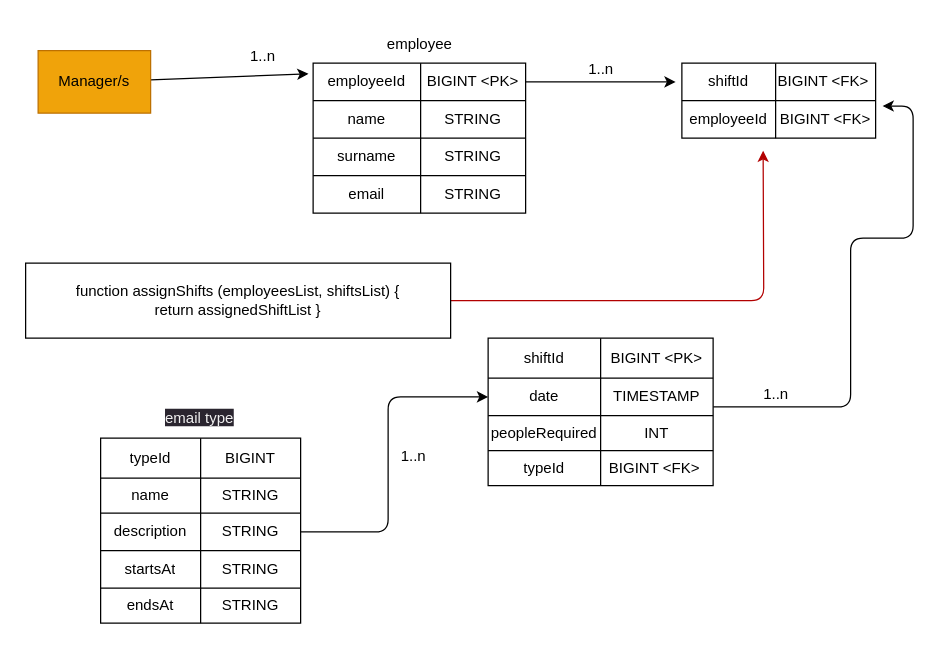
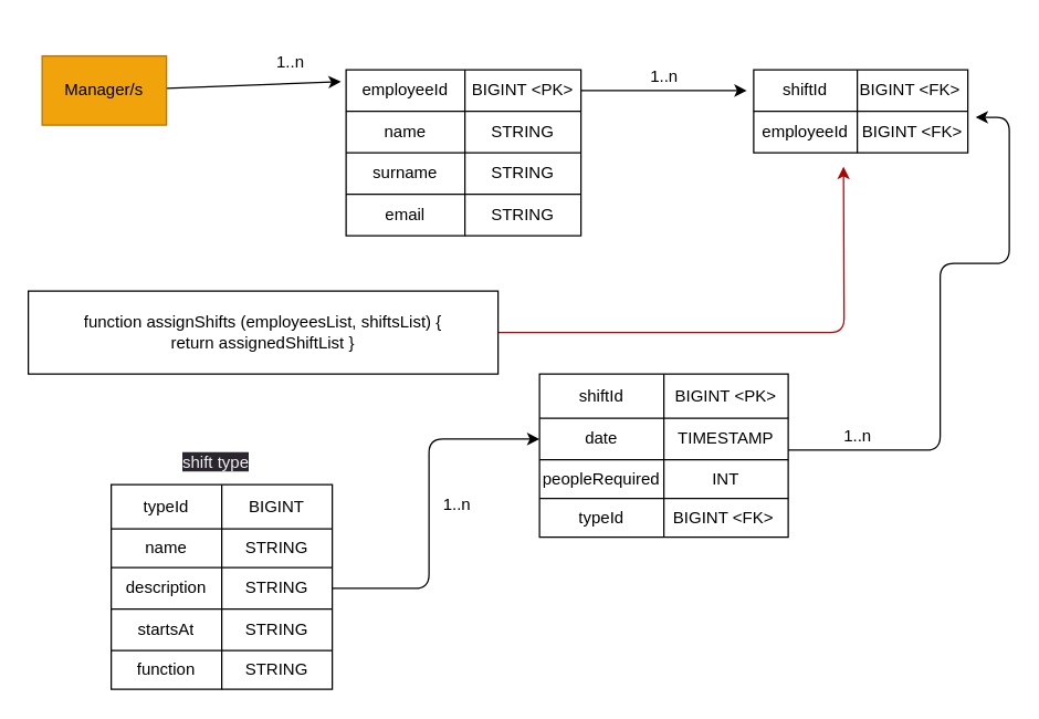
  <mxCell id="0" />
  <mxCell id="1" parent="0" />
  <mxCell id="2" style="edgeStyle=none;html=1;entryX=-0.022;entryY=0.286;entryDx=0;entryDy=0;entryPerimeter=0;" parent="1" source="3" target="6" edge="1"><mxGeometry relative="1" as="geometry"><mxPoint x="270" y="60" as="targetPoint" /><Array as="points" /></mxGeometry></mxCell>
  <mxCell id="3" value="Manager/s" style="whiteSpace=wrap;html=1;fillColor=#f0a30a;fontColor=#000000;strokeColor=#BD7000;" parent="1" vertex="1"><mxGeometry x="30" y="40" width="90" height="50" as="geometry" /></mxCell>
  <mxCell id="4" value="1..n" style="text;strokeColor=none;align=center;fillColor=none;html=1;verticalAlign=middle;whiteSpace=wrap;rounded=0;" parent="1" vertex="1"><mxGeometry x="180" y="30" width="60" height="30" as="geometry" /></mxCell>
  <mxCell id="5" value="" style="shape=table;startSize=0;container=1;collapsible=0;childLayout=tableLayout;" parent="1" vertex="1"><mxGeometry x="250" y="50" width="170" height="120" as="geometry" /></mxCell>
  <mxCell id="6" value="" style="shape=tableRow;horizontal=0;startSize=0;swimlaneHead=0;swimlaneBody=0;top=0;left=0;bottom=0;right=0;collapsible=0;dropTarget=0;fillColor=none;points=[[0,0.5],[1,0.5]];portConstraint=eastwest;" parent="5" vertex="1"><mxGeometry width="170" height="30" as="geometry" /></mxCell>
  <mxCell id="7" value="employeeId" style="shape=partialRectangle;html=1;whiteSpace=wrap;connectable=0;overflow=hidden;fillColor=none;top=0;left=0;bottom=0;right=0;pointerEvents=1;" parent="6" vertex="1"><mxGeometry width="86" height="30" as="geometry"><mxRectangle width="86" height="30" as="alternateBounds" /></mxGeometry></mxCell>
  <mxCell id="8" value="BIGINT &amp;lt;PK&amp;gt;" style="shape=partialRectangle;html=1;whiteSpace=wrap;connectable=0;overflow=hidden;fillColor=none;top=0;left=0;bottom=0;right=0;pointerEvents=1;" parent="6" vertex="1"><mxGeometry x="86" width="84" height="30" as="geometry"><mxRectangle width="84" height="30" as="alternateBounds" /></mxGeometry></mxCell>
  <mxCell id="9" value="" style="shape=tableRow;horizontal=0;startSize=0;swimlaneHead=0;swimlaneBody=0;top=0;left=0;bottom=0;right=0;collapsible=0;dropTarget=0;fillColor=none;points=[[0,0.5],[1,0.5]];portConstraint=eastwest;" parent="5" vertex="1"><mxGeometry y="30" width="170" height="30" as="geometry" /></mxCell>
  <mxCell id="10" value="name" style="shape=partialRectangle;html=1;whiteSpace=wrap;connectable=0;overflow=hidden;fillColor=none;top=0;left=0;bottom=0;right=0;pointerEvents=1;" parent="9" vertex="1"><mxGeometry width="86" height="30" as="geometry"><mxRectangle width="86" height="30" as="alternateBounds" /></mxGeometry></mxCell>
  <mxCell id="11" value="STRING" style="shape=partialRectangle;html=1;whiteSpace=wrap;connectable=0;overflow=hidden;fillColor=none;top=0;left=0;bottom=0;right=0;pointerEvents=1;" parent="9" vertex="1"><mxGeometry x="86" width="84" height="30" as="geometry"><mxRectangle width="84" height="30" as="alternateBounds" /></mxGeometry></mxCell>
  <mxCell id="12" value="" style="shape=tableRow;horizontal=0;startSize=0;swimlaneHead=0;swimlaneBody=0;top=0;left=0;bottom=0;right=0;collapsible=0;dropTarget=0;fillColor=none;points=[[0,0.5],[1,0.5]];portConstraint=eastwest;" parent="5" vertex="1"><mxGeometry y="60" width="170" height="30" as="geometry" /></mxCell>
  <mxCell id="13" value="surname" style="shape=partialRectangle;html=1;whiteSpace=wrap;connectable=0;overflow=hidden;fillColor=none;top=0;left=0;bottom=0;right=0;pointerEvents=1;" parent="12" vertex="1"><mxGeometry width="86" height="30" as="geometry"><mxRectangle width="86" height="30" as="alternateBounds" /></mxGeometry></mxCell>
  <mxCell id="14" value="STRING" style="shape=partialRectangle;html=1;whiteSpace=wrap;connectable=0;overflow=hidden;fillColor=none;top=0;left=0;bottom=0;right=0;pointerEvents=1;" parent="12" vertex="1"><mxGeometry x="86" width="84" height="30" as="geometry"><mxRectangle width="84" height="30" as="alternateBounds" /></mxGeometry></mxCell>
  <mxCell id="15" value="" style="shape=tableRow;horizontal=0;startSize=0;swimlaneHead=0;swimlaneBody=0;top=0;left=0;bottom=0;right=0;collapsible=0;dropTarget=0;fillColor=none;points=[[0,0.5],[1,0.5]];portConstraint=eastwest;" parent="5" vertex="1"><mxGeometry y="90" width="170" height="30" as="geometry" /></mxCell>
  <mxCell id="16" value="email" style="shape=partialRectangle;html=1;whiteSpace=wrap;connectable=0;overflow=hidden;fillColor=none;top=0;left=0;bottom=0;right=0;pointerEvents=1;" parent="15" vertex="1"><mxGeometry width="86" height="30" as="geometry"><mxRectangle width="86" height="30" as="alternateBounds" /></mxGeometry></mxCell>
  <mxCell id="17" value="STRING" style="shape=partialRectangle;html=1;whiteSpace=wrap;connectable=0;overflow=hidden;fillColor=none;top=0;left=0;bottom=0;right=0;pointerEvents=1;" parent="15" vertex="1"><mxGeometry x="86" width="84" height="30" as="geometry"><mxRectangle width="84" height="30" as="alternateBounds" /></mxGeometry></mxCell>
  <mxCell id="18" style="edgeStyle=orthogonalEdgeStyle;html=1;exitX=1;exitY=0.5;exitDx=0;exitDy=0;" parent="1" source="6" edge="1"><mxGeometry relative="1" as="geometry"><mxPoint x="540" y="65" as="targetPoint" /><Array as="points"><mxPoint x="530" y="65" /></Array></mxGeometry></mxCell>
- <mxCell id="19" value="employee" style="text;html=1;align=center;verticalAlign=middle;resizable=0;points=[];autosize=1;strokeColor=none;fillColor=none;" parent="1" vertex="1"><mxGeometry x="295" y="20" width="80" height="30" as="geometry" /></mxCell>
  <mxCell id="20" style="edgeStyle=orthogonalEdgeStyle;html=1;entryX=1.036;entryY=0.145;entryDx=0;entryDy=0;entryPerimeter=0;" parent="1" target="27" edge="1"><mxGeometry relative="1" as="geometry"><mxPoint x="680" y="110" as="targetPoint" /><mxPoint x="570" y="325" as="sourcePoint" /><Array as="points"><mxPoint x="680" y="325" /><mxPoint x="680" y="190" /><mxPoint x="730" y="190" /><mxPoint x="730" y="84" /></Array></mxGeometry></mxCell>
  <mxCell id="21" value="1..n" style="text;html=1;align=center;verticalAlign=middle;resizable=0;points=[];autosize=1;strokeColor=none;fillColor=none;" parent="1" vertex="1"><mxGeometry x="600" y="300" width="40" height="30" as="geometry" /></mxCell>
  <mxCell id="22" value="1..n" style="text;html=1;align=center;verticalAlign=middle;resizable=0;points=[];autosize=1;strokeColor=none;fillColor=none;" parent="1" vertex="1"><mxGeometry x="460" y="40" width="40" height="30" as="geometry" /></mxCell>
  <mxCell id="23" value="" style="shape=table;startSize=0;container=1;collapsible=0;childLayout=tableLayout;" parent="1" vertex="1"><mxGeometry x="545" y="50" width="155" height="60" as="geometry" /></mxCell>
  <mxCell id="24" value="" style="shape=tableRow;horizontal=0;startSize=0;swimlaneHead=0;swimlaneBody=0;top=0;left=0;bottom=0;right=0;collapsible=0;dropTarget=0;fillColor=none;points=[[0,0.5],[1,0.5]];portConstraint=eastwest;" parent="23" vertex="1"><mxGeometry width="155" height="30" as="geometry" /></mxCell>
  <mxCell id="25" value="shiftId" style="shape=partialRectangle;html=1;whiteSpace=wrap;connectable=0;overflow=hidden;fillColor=none;top=0;left=0;bottom=0;right=0;pointerEvents=1;" parent="24" vertex="1"><mxGeometry width="75" height="30" as="geometry"><mxRectangle width="75" height="30" as="alternateBounds" /></mxGeometry></mxCell>
  <mxCell id="26" value="BIGINT &amp;lt;FK&amp;gt;&amp;nbsp;" style="shape=partialRectangle;html=1;whiteSpace=wrap;connectable=0;overflow=hidden;fillColor=none;top=0;left=0;bottom=0;right=0;pointerEvents=1;" parent="24" vertex="1"><mxGeometry x="75" width="80" height="30" as="geometry"><mxRectangle width="80" height="30" as="alternateBounds" /></mxGeometry></mxCell>
  <mxCell id="27" value="" style="shape=tableRow;horizontal=0;startSize=0;swimlaneHead=0;swimlaneBody=0;top=0;left=0;bottom=0;right=0;collapsible=0;dropTarget=0;fillColor=none;points=[[0,0.5],[1,0.5]];portConstraint=eastwest;" parent="23" vertex="1"><mxGeometry y="30" width="155" height="30" as="geometry" /></mxCell>
  <mxCell id="28" value="employeeId" style="shape=partialRectangle;html=1;whiteSpace=wrap;connectable=0;overflow=hidden;fillColor=none;top=0;left=0;bottom=0;right=0;pointerEvents=1;" parent="27" vertex="1"><mxGeometry width="75" height="30" as="geometry"><mxRectangle width="75" height="30" as="alternateBounds" /></mxGeometry></mxCell>
  <mxCell id="29" value="BIGINT &amp;lt;FK&amp;gt;" style="shape=partialRectangle;html=1;whiteSpace=wrap;connectable=0;overflow=hidden;fillColor=none;top=0;left=0;bottom=0;right=0;pointerEvents=1;" parent="27" vertex="1"><mxGeometry x="75" width="80" height="30" as="geometry"><mxRectangle width="80" height="30" as="alternateBounds" /></mxGeometry></mxCell>
  <mxCell id="30" value="" style="shape=table;startSize=0;container=1;collapsible=0;childLayout=tableLayout;" parent="1" vertex="1"><mxGeometry x="390" y="270" width="180" height="118" as="geometry" /></mxCell>
  <mxCell id="31" value="" style="shape=tableRow;horizontal=0;startSize=0;swimlaneHead=0;swimlaneBody=0;top=0;left=0;bottom=0;right=0;collapsible=0;dropTarget=0;fillColor=none;points=[[0,0.5],[1,0.5]];portConstraint=eastwest;" parent="30" vertex="1"><mxGeometry width="180" height="32" as="geometry" /></mxCell>
  <mxCell id="32" value="shiftId" style="shape=partialRectangle;html=1;whiteSpace=wrap;connectable=0;overflow=hidden;fillColor=none;top=0;left=0;bottom=0;right=0;pointerEvents=1;" parent="31" vertex="1"><mxGeometry width="90" height="32" as="geometry"><mxRectangle width="90" height="32" as="alternateBounds" /></mxGeometry></mxCell>
  <mxCell id="33" value="BIGINT &amp;lt;PK&amp;gt;" style="shape=partialRectangle;html=1;whiteSpace=wrap;connectable=0;overflow=hidden;fillColor=none;top=0;left=0;bottom=0;right=0;pointerEvents=1;" parent="31" vertex="1"><mxGeometry x="90" width="90" height="32" as="geometry"><mxRectangle width="90" height="32" as="alternateBounds" /></mxGeometry></mxCell>
  <mxCell id="34" value="" style="shape=tableRow;horizontal=0;startSize=0;swimlaneHead=0;swimlaneBody=0;top=0;left=0;bottom=0;right=0;collapsible=0;dropTarget=0;fillColor=none;points=[[0,0.5],[1,0.5]];portConstraint=eastwest;" parent="30" vertex="1"><mxGeometry y="32" width="180" height="30" as="geometry" /></mxCell>
  <mxCell id="35" value="date" style="shape=partialRectangle;html=1;whiteSpace=wrap;connectable=0;overflow=hidden;fillColor=none;top=0;left=0;bottom=0;right=0;pointerEvents=1;" parent="34" vertex="1"><mxGeometry width="90" height="30" as="geometry"><mxRectangle width="90" height="30" as="alternateBounds" /></mxGeometry></mxCell>
  <mxCell id="36" value="TIMESTAMP" style="shape=partialRectangle;html=1;whiteSpace=wrap;connectable=0;overflow=hidden;fillColor=none;top=0;left=0;bottom=0;right=0;pointerEvents=1;" parent="34" vertex="1"><mxGeometry x="90" width="90" height="30" as="geometry"><mxRectangle width="90" height="30" as="alternateBounds" /></mxGeometry></mxCell>
  <mxCell id="37" style="shape=tableRow;horizontal=0;startSize=0;swimlaneHead=0;swimlaneBody=0;top=0;left=0;bottom=0;right=0;collapsible=0;dropTarget=0;fillColor=none;points=[[0,0.5],[1,0.5]];portConstraint=eastwest;" parent="30" vertex="1"><mxGeometry y="62" width="180" height="28" as="geometry" /></mxCell>
  <mxCell id="38" value="peopleRequired" style="shape=partialRectangle;html=1;whiteSpace=wrap;connectable=0;overflow=hidden;fillColor=none;top=0;left=0;bottom=0;right=0;pointerEvents=1;" parent="37" vertex="1"><mxGeometry width="90" height="28" as="geometry"><mxRectangle width="90" height="28" as="alternateBounds" /></mxGeometry></mxCell>
  <mxCell id="39" value="INT" style="shape=partialRectangle;html=1;whiteSpace=wrap;connectable=0;overflow=hidden;fillColor=none;top=0;left=0;bottom=0;right=0;pointerEvents=1;" parent="37" vertex="1"><mxGeometry x="90" width="90" height="28" as="geometry"><mxRectangle width="90" height="28" as="alternateBounds" /></mxGeometry></mxCell>
  <mxCell id="40" style="shape=tableRow;horizontal=0;startSize=0;swimlaneHead=0;swimlaneBody=0;top=0;left=0;bottom=0;right=0;collapsible=0;dropTarget=0;fillColor=none;points=[[0,0.5],[1,0.5]];portConstraint=eastwest;" parent="30" vertex="1"><mxGeometry y="90" width="180" height="28" as="geometry" /></mxCell>
  <mxCell id="41" value="typeId" style="shape=partialRectangle;html=1;whiteSpace=wrap;connectable=0;overflow=hidden;fillColor=none;top=0;left=0;bottom=0;right=0;pointerEvents=1;" parent="40" vertex="1"><mxGeometry width="90" height="28" as="geometry"><mxRectangle width="90" height="28" as="alternateBounds" /></mxGeometry></mxCell>
  <mxCell id="42" value="BIGINT &amp;lt;FK&amp;gt;&amp;nbsp;" style="shape=partialRectangle;html=1;whiteSpace=wrap;connectable=0;overflow=hidden;fillColor=none;top=0;left=0;bottom=0;right=0;pointerEvents=1;" parent="40" vertex="1"><mxGeometry x="90" width="90" height="28" as="geometry"><mxRectangle width="90" height="28" as="alternateBounds" /></mxGeometry></mxCell>
  <mxCell id="43" value="" style="edgeStyle=orthogonalEdgeStyle;html=1;fillColor=#e51400;strokeColor=#B20000;" parent="1" source="44" edge="1"><mxGeometry relative="1" as="geometry"><mxPoint x="610" y="120" as="targetPoint" /></mxGeometry></mxCell>
  <mxCell id="44" value="function assignShifts (employeesList, shiftsList) {&lt;br&gt;&amp;nbsp;return assignedShiftList }&amp;nbsp;" style="whiteSpace=wrap;html=1;" parent="1" vertex="1"><mxGeometry x="20" y="210" width="340" height="60" as="geometry" /></mxCell>
- <mxCell id="45" value="&lt;span style=&quot;color: rgb(240, 240, 240); font-family: Helvetica; font-size: 12px; font-style: normal; font-variant-ligatures: normal; font-variant-caps: normal; font-weight: 400; letter-spacing: normal; orphans: 2; text-align: center; text-indent: 0px; text-transform: none; widows: 2; word-spacing: 0px; -webkit-text-stroke-width: 0px; background-color: rgb(42, 37, 47); text-decoration-thickness: initial; text-decoration-style: initial; text-decoration-color: initial; float: none; display: inline !important;&quot;&gt;email type&lt;/span&gt;" style="text;whiteSpace=wrap;html=1;" parent="1" vertex="1"><mxGeometry x="130" y="320" width="60" height="40" as="geometry" /></mxCell>
+ <mxCell id="45" value="&lt;span style=&quot;color: rgb(240, 240, 240); font-family: Helvetica; font-size: 12px; font-style: normal; font-variant-ligatures: normal; font-variant-caps: normal; font-weight: 400; letter-spacing: normal; orphans: 2; text-align: center; text-indent: 0px; text-transform: none; widows: 2; word-spacing: 0px; -webkit-text-stroke-width: 0px; background-color: rgb(42, 37, 47); text-decoration-thickness: initial; text-decoration-style: initial; text-decoration-color: initial; float: none; display: inline !important;&quot;&gt;shift type&lt;/span&gt;" style="text;whiteSpace=wrap;html=1;" parent="1" vertex="1"><mxGeometry x="130" y="320" width="60" height="40" as="geometry" /></mxCell>
  <mxCell id="46" value="" style="shape=table;startSize=0;container=1;collapsible=0;childLayout=tableLayout;" parent="1" vertex="1"><mxGeometry x="80" y="350" width="160" height="148" as="geometry" /></mxCell>
  <mxCell id="47" value="" style="shape=tableRow;horizontal=0;startSize=0;swimlaneHead=0;swimlaneBody=0;top=0;left=0;bottom=0;right=0;collapsible=0;dropTarget=0;fillColor=none;points=[[0,0.5],[1,0.5]];portConstraint=eastwest;" parent="46" vertex="1"><mxGeometry width="160" height="32" as="geometry" /></mxCell>
  <mxCell id="48" value="typeId" style="shape=partialRectangle;html=1;whiteSpace=wrap;connectable=0;overflow=hidden;fillColor=none;top=0;left=0;bottom=0;right=0;pointerEvents=1;" parent="47" vertex="1"><mxGeometry width="80" height="32" as="geometry"><mxRectangle width="80" height="32" as="alternateBounds" /></mxGeometry></mxCell>
  <mxCell id="49" value="BIGINT" style="shape=partialRectangle;html=1;whiteSpace=wrap;connectable=0;overflow=hidden;fillColor=none;top=0;left=0;bottom=0;right=0;pointerEvents=1;" parent="47" vertex="1"><mxGeometry x="80" width="80" height="32" as="geometry"><mxRectangle width="80" height="32" as="alternateBounds" /></mxGeometry></mxCell>
  <mxCell id="50" value="" style="shape=tableRow;horizontal=0;startSize=0;swimlaneHead=0;swimlaneBody=0;top=0;left=0;bottom=0;right=0;collapsible=0;dropTarget=0;fillColor=none;points=[[0,0.5],[1,0.5]];portConstraint=eastwest;" parent="46" vertex="1"><mxGeometry y="32" width="160" height="28" as="geometry" /></mxCell>
  <mxCell id="51" value="name" style="shape=partialRectangle;html=1;whiteSpace=wrap;connectable=0;overflow=hidden;fillColor=none;top=0;left=0;bottom=0;right=0;pointerEvents=1;" parent="50" vertex="1"><mxGeometry width="80" height="28" as="geometry"><mxRectangle width="80" height="28" as="alternateBounds" /></mxGeometry></mxCell>
  <mxCell id="52" value="STRING" style="shape=partialRectangle;html=1;whiteSpace=wrap;connectable=0;overflow=hidden;fillColor=none;top=0;left=0;bottom=0;right=0;pointerEvents=1;" parent="50" vertex="1"><mxGeometry x="80" width="80" height="28" as="geometry"><mxRectangle width="80" height="28" as="alternateBounds" /></mxGeometry></mxCell>
  <mxCell id="53" value="" style="shape=tableRow;horizontal=0;startSize=0;swimlaneHead=0;swimlaneBody=0;top=0;left=0;bottom=0;right=0;collapsible=0;dropTarget=0;fillColor=none;points=[[0,0.5],[1,0.5]];portConstraint=eastwest;" parent="46" vertex="1"><mxGeometry y="60" width="160" height="30" as="geometry" /></mxCell>
  <mxCell id="54" value="description" style="shape=partialRectangle;html=1;whiteSpace=wrap;connectable=0;overflow=hidden;fillColor=none;top=0;left=0;bottom=0;right=0;pointerEvents=1;" parent="53" vertex="1"><mxGeometry width="80" height="30" as="geometry"><mxRectangle width="80" height="30" as="alternateBounds" /></mxGeometry></mxCell>
  <mxCell id="55" value="STRING" style="shape=partialRectangle;html=1;whiteSpace=wrap;connectable=0;overflow=hidden;fillColor=none;top=0;left=0;bottom=0;right=0;pointerEvents=1;" parent="53" vertex="1"><mxGeometry x="80" width="80" height="30" as="geometry"><mxRectangle width="80" height="30" as="alternateBounds" /></mxGeometry></mxCell>
  <mxCell id="56" value="" style="shape=tableRow;horizontal=0;startSize=0;swimlaneHead=0;swimlaneBody=0;top=0;left=0;bottom=0;right=0;collapsible=0;dropTarget=0;fillColor=none;points=[[0,0.5],[1,0.5]];portConstraint=eastwest;" parent="46" vertex="1"><mxGeometry y="90" width="160" height="30" as="geometry" /></mxCell>
  <mxCell id="57" value="startsAt" style="shape=partialRectangle;html=1;whiteSpace=wrap;connectable=0;overflow=hidden;fillColor=none;top=0;left=0;bottom=0;right=0;pointerEvents=1;" parent="56" vertex="1"><mxGeometry width="80" height="30" as="geometry"><mxRectangle width="80" height="30" as="alternateBounds" /></mxGeometry></mxCell>
  <mxCell id="58" value="STRING" style="shape=partialRectangle;html=1;whiteSpace=wrap;connectable=0;overflow=hidden;fillColor=none;top=0;left=0;bottom=0;right=0;pointerEvents=1;" parent="56" vertex="1"><mxGeometry x="80" width="80" height="30" as="geometry"><mxRectangle width="80" height="30" as="alternateBounds" /></mxGeometry></mxCell>
  <mxCell id="59" style="shape=tableRow;horizontal=0;startSize=0;swimlaneHead=0;swimlaneBody=0;top=0;left=0;bottom=0;right=0;collapsible=0;dropTarget=0;fillColor=none;points=[[0,0.5],[1,0.5]];portConstraint=eastwest;" parent="46" vertex="1"><mxGeometry y="120" width="160" height="28" as="geometry" /></mxCell>
- <mxCell id="60" value="endsAt" style="shape=partialRectangle;html=1;whiteSpace=wrap;connectable=0;overflow=hidden;fillColor=none;top=0;left=0;bottom=0;right=0;pointerEvents=1;" parent="59" vertex="1"><mxGeometry width="80" height="28" as="geometry"><mxRectangle width="80" height="28" as="alternateBounds" /></mxGeometry></mxCell>
+ <mxCell id="60" value="function" style="shape=partialRectangle;html=1;whiteSpace=wrap;connectable=0;overflow=hidden;fillColor=none;top=0;left=0;bottom=0;right=0;pointerEvents=1;" parent="59" vertex="1"><mxGeometry width="80" height="28" as="geometry"><mxRectangle width="80" height="28" as="alternateBounds" /></mxGeometry></mxCell>
  <mxCell id="61" value="STRING" style="shape=partialRectangle;html=1;whiteSpace=wrap;connectable=0;overflow=hidden;fillColor=none;top=0;left=0;bottom=0;right=0;pointerEvents=1;" parent="59" vertex="1"><mxGeometry x="80" width="80" height="28" as="geometry"><mxRectangle width="80" height="28" as="alternateBounds" /></mxGeometry></mxCell>
  <mxCell id="62" style="edgeStyle=orthogonalEdgeStyle;html=1;exitX=1;exitY=0.5;exitDx=0;exitDy=0;entryX=0;entryY=0.5;entryDx=0;entryDy=0;" parent="1" source="53" target="34" edge="1"><mxGeometry relative="1" as="geometry"><mxPoint x="550" y="75" as="targetPoint" /><mxPoint x="430" y="75" as="sourcePoint" /><Array as="points"><mxPoint x="310" y="425" /><mxPoint x="310" y="317" /></Array></mxGeometry></mxCell>
  <mxCell id="63" value="1..n" style="text;html=1;align=center;verticalAlign=middle;resizable=0;points=[];autosize=1;strokeColor=none;fillColor=none;" parent="1" vertex="1"><mxGeometry x="310" y="350" width="40" height="30" as="geometry" /></mxCell>
